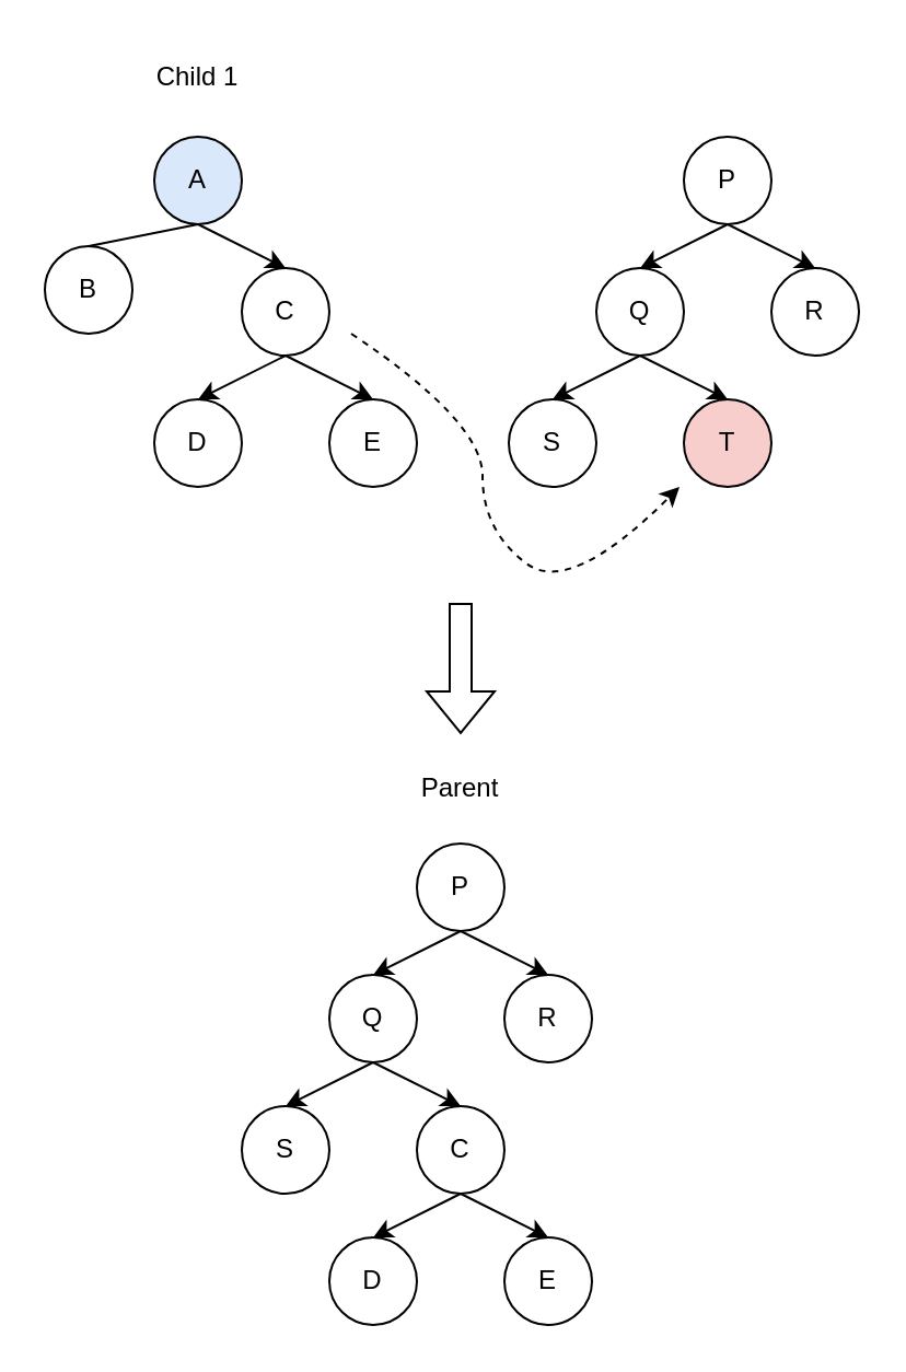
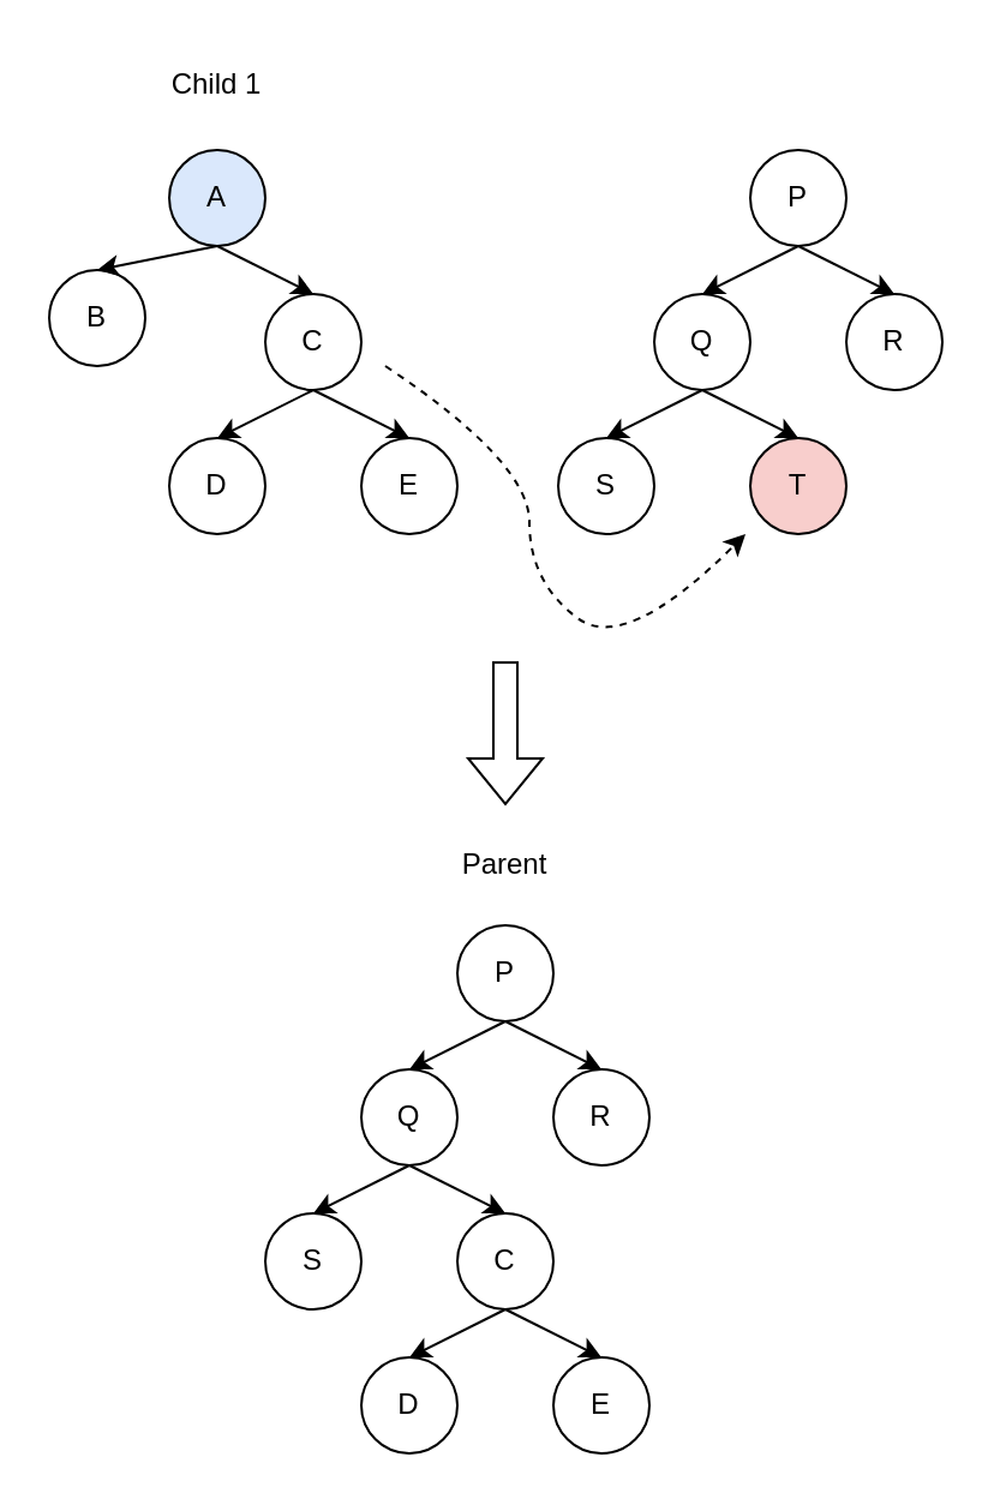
  <mxCell id="0" />
  <mxCell id="1" parent="0" />
  <mxCell id="2" value="A" style="ellipse;whiteSpace=wrap;html=1;aspect=fixed;fillColor=#dae8fc;" vertex="1" parent="1"><mxGeometry x="70" y="62" width="40" height="40" as="geometry" /></mxCell>
  <mxCell id="3" value="B" style="ellipse;whiteSpace=wrap;html=1;aspect=fixed;" vertex="1" parent="1"><mxGeometry x="20" y="112" width="40" height="40" as="geometry" /></mxCell>
  <mxCell id="4" value="C" style="ellipse;whiteSpace=wrap;html=1;aspect=fixed;" vertex="1" parent="1"><mxGeometry x="110" y="122" width="40" height="40" as="geometry" /></mxCell>
- <mxCell id="5" value="" style="endArrow=none;html=1;rounded=0;entryX=0.5;entryY=0;entryDx=0;entryDy=0;exitX=0.5;exitY=1;exitDx=0;exitDy=0;" edge="1" parent="1" source="2" target="3"><mxGeometry width="50" height="50" relative="1" as="geometry"><mxPoint x="70" y="292" as="sourcePoint" /><mxPoint x="120" y="242" as="targetPoint" /></mxGeometry></mxCell>
+ <mxCell id="5" value="" style="endArrow=classic;html=1;rounded=0;entryX=0.5;entryY=0;entryDx=0;entryDy=0;exitX=0.5;exitY=1;exitDx=0;exitDy=0;" edge="1" parent="1" source="2" target="3"><mxGeometry width="50" height="50" relative="1" as="geometry"><mxPoint x="70" y="292" as="sourcePoint" /><mxPoint x="120" y="242" as="targetPoint" /></mxGeometry></mxCell>
  <mxCell id="6" value="" style="endArrow=classic;html=1;rounded=0;entryX=0.5;entryY=0;entryDx=0;entryDy=0;" edge="1" parent="1" target="4"><mxGeometry width="50" height="50" relative="1" as="geometry"><mxPoint x="90" y="102" as="sourcePoint" /><mxPoint x="60" y="132" as="targetPoint" /></mxGeometry></mxCell>
  <mxCell id="7" value="D" style="ellipse;whiteSpace=wrap;html=1;aspect=fixed;" vertex="1" parent="1"><mxGeometry x="70" y="182" width="40" height="40" as="geometry" /></mxCell>
  <mxCell id="8" value="E" style="ellipse;whiteSpace=wrap;html=1;aspect=fixed;" vertex="1" parent="1"><mxGeometry x="150" y="182" width="40" height="40" as="geometry" /></mxCell>
  <mxCell id="9" value="" style="endArrow=classic;html=1;rounded=0;entryX=0.5;entryY=0;entryDx=0;entryDy=0;exitX=0.5;exitY=1;exitDx=0;exitDy=0;" edge="1" parent="1" target="7"><mxGeometry width="50" height="50" relative="1" as="geometry"><mxPoint x="130" y="162" as="sourcePoint" /><mxPoint x="160" y="302" as="targetPoint" /></mxGeometry></mxCell>
  <mxCell id="10" value="" style="endArrow=classic;html=1;rounded=0;entryX=0.5;entryY=0;entryDx=0;entryDy=0;" edge="1" parent="1" target="8"><mxGeometry width="50" height="50" relative="1" as="geometry"><mxPoint x="130" y="162" as="sourcePoint" /><mxPoint x="100" y="192" as="targetPoint" /></mxGeometry></mxCell>
  <mxCell id="11" value="P" style="ellipse;whiteSpace=wrap;html=1;aspect=fixed;" vertex="1" parent="1"><mxGeometry x="312" y="62" width="40" height="40" as="geometry" /></mxCell>
  <mxCell id="12" value="Q" style="ellipse;whiteSpace=wrap;html=1;aspect=fixed;" vertex="1" parent="1"><mxGeometry x="272" y="122" width="40" height="40" as="geometry" /></mxCell>
  <mxCell id="13" value="R" style="ellipse;whiteSpace=wrap;html=1;aspect=fixed;" vertex="1" parent="1"><mxGeometry x="352" y="122" width="40" height="40" as="geometry" /></mxCell>
  <mxCell id="14" value="" style="endArrow=classic;html=1;rounded=0;entryX=0.5;entryY=0;entryDx=0;entryDy=0;exitX=0.5;exitY=1;exitDx=0;exitDy=0;" edge="1" parent="1" source="11" target="12"><mxGeometry width="50" height="50" relative="1" as="geometry"><mxPoint x="312" y="292" as="sourcePoint" /><mxPoint x="362" y="242" as="targetPoint" /></mxGeometry></mxCell>
  <mxCell id="15" value="" style="endArrow=classic;html=1;rounded=0;entryX=0.5;entryY=0;entryDx=0;entryDy=0;" edge="1" parent="1" target="13"><mxGeometry width="50" height="50" relative="1" as="geometry"><mxPoint x="332" y="102" as="sourcePoint" /><mxPoint x="302" y="132" as="targetPoint" /></mxGeometry></mxCell>
  <mxCell id="16" value="S" style="ellipse;whiteSpace=wrap;html=1;aspect=fixed;" vertex="1" parent="1"><mxGeometry x="232" y="182" width="40" height="40" as="geometry" /></mxCell>
  <mxCell id="17" value="T" style="ellipse;whiteSpace=wrap;html=1;aspect=fixed;fillColor=#f8cecc;" vertex="1" parent="1"><mxGeometry x="312" y="182" width="40" height="40" as="geometry" /></mxCell>
  <mxCell id="18" value="" style="endArrow=classic;html=1;rounded=0;entryX=0.5;entryY=0;entryDx=0;entryDy=0;exitX=0.5;exitY=1;exitDx=0;exitDy=0;" edge="1" parent="1" target="16"><mxGeometry width="50" height="50" relative="1" as="geometry"><mxPoint x="292" y="162" as="sourcePoint" /><mxPoint x="322" y="302" as="targetPoint" /></mxGeometry></mxCell>
  <mxCell id="19" value="" style="endArrow=classic;html=1;rounded=0;entryX=0.5;entryY=0;entryDx=0;entryDy=0;" edge="1" parent="1" target="17"><mxGeometry width="50" height="50" relative="1" as="geometry"><mxPoint x="292" y="162" as="sourcePoint" /><mxPoint x="262" y="192" as="targetPoint" /></mxGeometry></mxCell>
  <mxCell id="20" value="" style="curved=1;endArrow=classic;html=1;rounded=0;dashed=1;" edge="1" parent="1"><mxGeometry width="50" height="50" relative="1" as="geometry"><mxPoint x="160" y="152" as="sourcePoint" /><mxPoint x="310" y="222" as="targetPoint" /><Array as="points"><mxPoint x="220" y="192" /><mxPoint x="220" y="242" /><mxPoint x="260" y="272" /></Array></mxGeometry></mxCell>
  <mxCell id="21" value="Child 1" style="text;html=1;strokeColor=none;fillColor=none;align=center;verticalAlign=middle;whiteSpace=wrap;rounded=0;" vertex="1" parent="1"><mxGeometry x="60" y="20" width="60" height="30" as="geometry" /></mxCell>
  <mxCell id="22" value="" style="shape=flexArrow;endArrow=classic;html=1;rounded=0;" edge="1" parent="1"><mxGeometry width="50" height="50" relative="1" as="geometry"><mxPoint x="210" y="275" as="sourcePoint" /><mxPoint x="210" y="335" as="targetPoint" /></mxGeometry></mxCell>
  <mxCell id="23" value="P" style="ellipse;whiteSpace=wrap;html=1;aspect=fixed;" vertex="1" parent="1"><mxGeometry x="190" y="385" width="40" height="40" as="geometry" /></mxCell>
  <mxCell id="24" value="Q" style="ellipse;whiteSpace=wrap;html=1;aspect=fixed;" vertex="1" parent="1"><mxGeometry x="150" y="445" width="40" height="40" as="geometry" /></mxCell>
  <mxCell id="25" value="R" style="ellipse;whiteSpace=wrap;html=1;aspect=fixed;" vertex="1" parent="1"><mxGeometry x="230" y="445" width="40" height="40" as="geometry" /></mxCell>
  <mxCell id="26" value="" style="endArrow=classic;html=1;rounded=0;entryX=0.5;entryY=0;entryDx=0;entryDy=0;exitX=0.5;exitY=1;exitDx=0;exitDy=0;" edge="1" parent="1" source="23" target="24"><mxGeometry width="50" height="50" relative="1" as="geometry"><mxPoint x="190" y="615" as="sourcePoint" /><mxPoint x="240" y="565" as="targetPoint" /></mxGeometry></mxCell>
  <mxCell id="27" value="" style="endArrow=classic;html=1;rounded=0;entryX=0.5;entryY=0;entryDx=0;entryDy=0;" edge="1" parent="1" target="25"><mxGeometry width="50" height="50" relative="1" as="geometry"><mxPoint x="210" y="425" as="sourcePoint" /><mxPoint x="180" y="455" as="targetPoint" /></mxGeometry></mxCell>
  <mxCell id="28" value="S" style="ellipse;whiteSpace=wrap;html=1;aspect=fixed;" vertex="1" parent="1"><mxGeometry x="110" y="505" width="40" height="40" as="geometry" /></mxCell>
  <mxCell id="29" value="" style="endArrow=classic;html=1;rounded=0;entryX=0.5;entryY=0;entryDx=0;entryDy=0;exitX=0.5;exitY=1;exitDx=0;exitDy=0;" edge="1" parent="1" target="28"><mxGeometry width="50" height="50" relative="1" as="geometry"><mxPoint x="170" y="485" as="sourcePoint" /><mxPoint x="200" y="625" as="targetPoint" /></mxGeometry></mxCell>
  <mxCell id="30" value="" style="endArrow=classic;html=1;rounded=0;entryX=0.5;entryY=0;entryDx=0;entryDy=0;" edge="1" parent="1"><mxGeometry width="50" height="50" relative="1" as="geometry"><mxPoint x="170" y="485" as="sourcePoint" /><mxPoint x="210" y="505" as="targetPoint" /></mxGeometry></mxCell>
  <mxCell id="31" value="C" style="ellipse;whiteSpace=wrap;html=1;aspect=fixed;" vertex="1" parent="1"><mxGeometry x="190" y="505" width="40" height="40" as="geometry" /></mxCell>
  <mxCell id="32" value="D" style="ellipse;whiteSpace=wrap;html=1;aspect=fixed;" vertex="1" parent="1"><mxGeometry x="150" y="565" width="40" height="40" as="geometry" /></mxCell>
  <mxCell id="33" value="E" style="ellipse;whiteSpace=wrap;html=1;aspect=fixed;" vertex="1" parent="1"><mxGeometry x="230" y="565" width="40" height="40" as="geometry" /></mxCell>
  <mxCell id="34" value="" style="endArrow=classic;html=1;rounded=0;entryX=0.5;entryY=0;entryDx=0;entryDy=0;exitX=0.5;exitY=1;exitDx=0;exitDy=0;" edge="1" parent="1" target="32"><mxGeometry width="50" height="50" relative="1" as="geometry"><mxPoint x="210" y="545" as="sourcePoint" /><mxPoint x="240" y="685" as="targetPoint" /></mxGeometry></mxCell>
  <mxCell id="35" value="" style="endArrow=classic;html=1;rounded=0;entryX=0.5;entryY=0;entryDx=0;entryDy=0;" edge="1" parent="1" target="33"><mxGeometry width="50" height="50" relative="1" as="geometry"><mxPoint x="210" y="545" as="sourcePoint" /><mxPoint x="180" y="575" as="targetPoint" /></mxGeometry></mxCell>
  <mxCell id="36" value="Parent" style="text;html=1;strokeColor=none;fillColor=none;align=center;verticalAlign=middle;whiteSpace=wrap;rounded=0;" vertex="1" parent="1"><mxGeometry x="180" y="345" width="60" height="30" as="geometry" /></mxCell>
